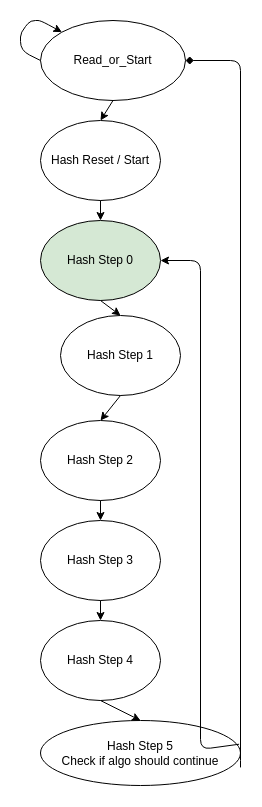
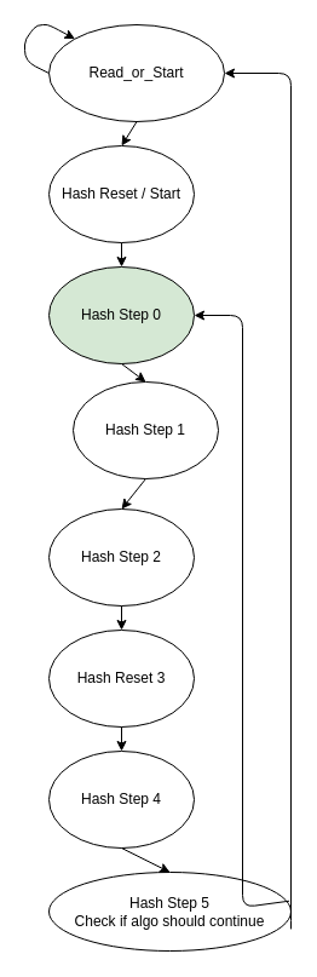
  <mxCell id="0" />
  <mxCell id="1" parent="0" />
  <mxCell id="2" value="Hash Step 0" style="ellipse;whiteSpace=wrap;html=1;fillColor=#d5e8d4;" parent="1" vertex="1"><mxGeometry x="40" y="220" width="120" height="80" as="geometry" /></mxCell>
  <mxCell id="3" value="&lt;span&gt;Hash Step 1&lt;/span&gt;" style="ellipse;whiteSpace=wrap;html=1;" parent="1" vertex="1"><mxGeometry x="60" y="315" width="120" height="80" as="geometry" /></mxCell>
  <mxCell id="4" value="&lt;span&gt;Hash Step 2&lt;/span&gt;" style="ellipse;whiteSpace=wrap;html=1;" parent="1" vertex="1"><mxGeometry x="40" y="420" width="120" height="80" as="geometry" /></mxCell>
- <mxCell id="5" value="&lt;span&gt;Hash Step 3&lt;/span&gt;" style="ellipse;whiteSpace=wrap;html=1;" parent="1" vertex="1"><mxGeometry x="40" y="520" width="120" height="80" as="geometry" /></mxCell>
+ <mxCell id="5" value="&lt;span&gt;Hash Reset 3&lt;/span&gt;" style="ellipse;whiteSpace=wrap;html=1;" parent="1" vertex="1"><mxGeometry x="40" y="520" width="120" height="80" as="geometry" /></mxCell>
  <mxCell id="6" value="&lt;span&gt;Hash Step 4&lt;/span&gt;" style="ellipse;whiteSpace=wrap;html=1;" parent="1" vertex="1"><mxGeometry x="40" y="620" width="120" height="80" as="geometry" /></mxCell>
  <mxCell id="7" value="&lt;span&gt;Hash Step 5&lt;br&gt;Check if algo should continue&lt;br&gt;&lt;/span&gt;" style="ellipse;whiteSpace=wrap;html=1;" parent="1" vertex="1"><mxGeometry x="40" y="720" width="200" height="65" as="geometry" /></mxCell>
  <mxCell id="8" value="" style="endArrow=classic;html=1;entryX=1;entryY=0.5;entryDx=0;entryDy=0;exitX=0.993;exitY=0.365;exitDx=0;exitDy=0;exitPerimeter=0;" parent="1" target="2" edge="1" source="7"><mxGeometry width="50" height="50" relative="1" as="geometry"><mxPoint x="160" y="650" as="sourcePoint" /><mxPoint x="200" y="108.4" as="targetPoint" /><Array as="points"><mxPoint x="200" y="749" /><mxPoint x="200" y="260" /></Array></mxGeometry></mxCell>
  <mxCell id="9" value="" style="endArrow=classic;html=1;exitX=0.5;exitY=1;exitDx=0;exitDy=0;entryX=0.5;entryY=0;entryDx=0;entryDy=0;" parent="1" source="2" target="3" edge="1"><mxGeometry width="50" height="50" relative="1" as="geometry"><mxPoint x="120" y="370" as="sourcePoint" /><mxPoint x="170" y="320" as="targetPoint" /></mxGeometry></mxCell>
  <mxCell id="10" value="" style="endArrow=classic;html=1;exitX=0.5;exitY=1;exitDx=0;exitDy=0;entryX=0.5;entryY=0;entryDx=0;entryDy=0;" parent="1" source="3" target="4" edge="1"><mxGeometry width="50" height="50" relative="1" as="geometry"><mxPoint x="110" y="311" as="sourcePoint" /><mxPoint x="110" y="331" as="targetPoint" /></mxGeometry></mxCell>
  <mxCell id="11" value="" style="endArrow=classic;html=1;entryX=0.5;entryY=0;entryDx=0;entryDy=0;" parent="1" target="5" edge="1"><mxGeometry width="50" height="50" relative="1" as="geometry"><mxPoint x="100" y="500" as="sourcePoint" /><mxPoint x="110" y="430" as="targetPoint" /></mxGeometry></mxCell>
  <mxCell id="12" value="" style="endArrow=classic;html=1;entryX=0.5;entryY=0;entryDx=0;entryDy=0;exitX=0.5;exitY=1;exitDx=0;exitDy=0;" parent="1" source="5" target="6" edge="1"><mxGeometry width="50" height="50" relative="1" as="geometry"><mxPoint x="110" y="510" as="sourcePoint" /><mxPoint x="110" y="530" as="targetPoint" /></mxGeometry></mxCell>
  <mxCell id="13" value="" style="endArrow=classic;html=1;entryX=0.5;entryY=0;entryDx=0;entryDy=0;exitX=0.5;exitY=1;exitDx=0;exitDy=0;" parent="1" source="6" target="7" edge="1"><mxGeometry width="50" height="50" relative="1" as="geometry"><mxPoint x="110" y="610" as="sourcePoint" /><mxPoint x="110" y="630" as="targetPoint" /></mxGeometry></mxCell>
  <mxCell id="14" value="Read_or_Start" style="ellipse;whiteSpace=wrap;html=1;" parent="1" vertex="1"><mxGeometry x="40" y="20" width="145" height="80" as="geometry" /></mxCell>
  <mxCell id="15" value="" style="endArrow=classic;html=1;exitX=0;exitY=0.5;exitDx=0;exitDy=0;entryX=0;entryY=0;entryDx=0;entryDy=0;" parent="1" source="14" target="14" edge="1"><mxGeometry width="50" height="50" relative="1" as="geometry"><mxPoint x="-17.574" y="31.716" as="sourcePoint" /><mxPoint x="30" y="0" as="targetPoint" /><Array as="points"><mxPoint x="20" y="50" /><mxPoint x="20" y="32" /><mxPoint x="30" y="20" /><mxPoint x="40" y="20" /></Array></mxGeometry></mxCell>
- <mxCell id="16" value="" style="endArrow=diamond;html=1;entryX=1;entryY=0.5;entryDx=0;entryDy=0;exitX=1;exitY=0.625;exitDx=0;exitDy=0;exitPerimeter=0;" parent="1" target="14" edge="1" source="7"><mxGeometry width="50" height="50" relative="1" as="geometry"><mxPoint x="160" y="660" as="sourcePoint" /><mxPoint x="200" y="160" as="targetPoint" /><Array as="points"><mxPoint x="240" y="770" /><mxPoint x="240" y="60" /></Array></mxGeometry></mxCell>
+ <mxCell id="16" value="" style="endArrow=classic;html=1;entryX=1;entryY=0.5;entryDx=0;entryDy=0;exitX=1;exitY=0.625;exitDx=0;exitDy=0;exitPerimeter=0;" parent="1" target="14" edge="1" source="7"><mxGeometry width="50" height="50" relative="1" as="geometry"><mxPoint x="160" y="660" as="sourcePoint" /><mxPoint x="200" y="160" as="targetPoint" /><Array as="points"><mxPoint x="240" y="770" /><mxPoint x="240" y="60" /></Array></mxGeometry></mxCell>
  <mxCell id="17" value="&lt;span&gt;Hash Reset / Start&lt;br&gt;&lt;/span&gt;" style="ellipse;whiteSpace=wrap;html=1;" vertex="1" parent="1"><mxGeometry x="40" y="120" width="120" height="80" as="geometry" /></mxCell>
  <mxCell id="18" value="" style="endArrow=classic;html=1;exitX=0.5;exitY=1;exitDx=0;exitDy=0;entryX=0.5;entryY=0;entryDx=0;entryDy=0;" edge="1" parent="1" source="17" target="2"><mxGeometry width="50" height="50" relative="1" as="geometry"><mxPoint x="110" y="310" as="sourcePoint" /><mxPoint x="110" y="330" as="targetPoint" /></mxGeometry></mxCell>
  <mxCell id="19" value="" style="endArrow=classic;html=1;exitX=0.5;exitY=1;exitDx=0;exitDy=0;" edge="1" parent="1" source="14"><mxGeometry width="50" height="50" relative="1" as="geometry"><mxPoint x="110" y="310" as="sourcePoint" /><mxPoint x="100" y="120" as="targetPoint" /></mxGeometry></mxCell>
